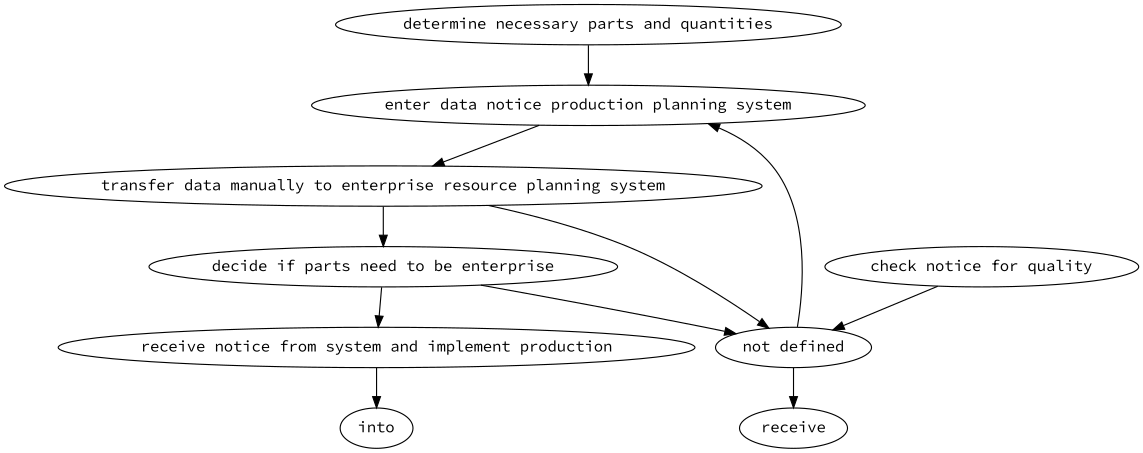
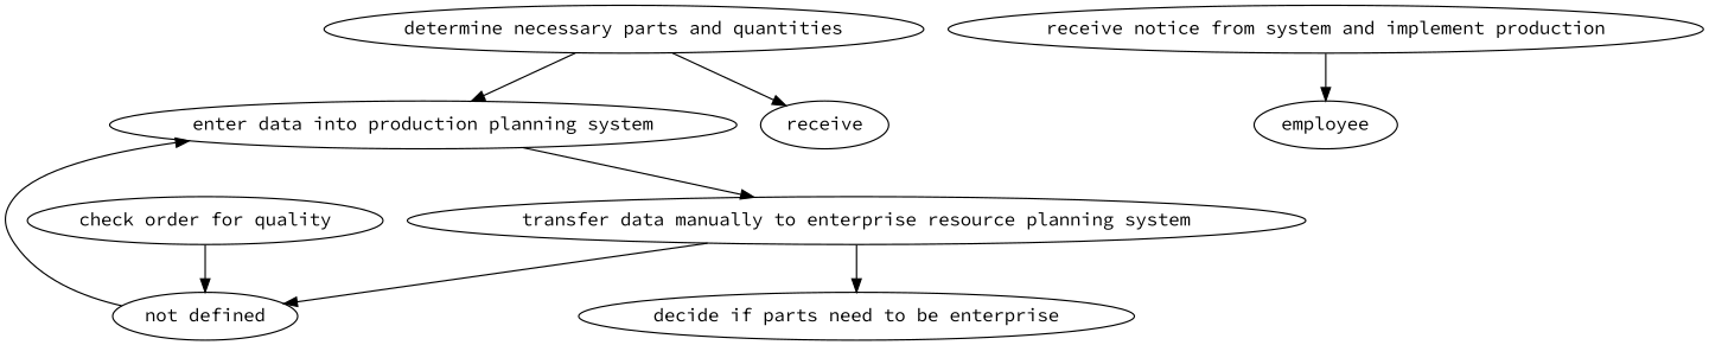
  strict digraph {
    fontname="Source Code Pro"
    node [fontname="Source Code Pro"]
    edge [attrs="{'type': 'actor performer', 'label': 'actor performer'}" fontname="Source Code Pro"]
    "determine necessary parts and quantities" [attrs="{'type': 'Activity', 'label': 'determine necessary parts and quantities'}"]
-   "enter data into production planning system" [attrs="{'type': 'Activity', 'label': 'enter data into production planning system'}" label="enter data notice production planning system"]
+   "enter data into production planning system" [attrs="{'type': 'Activity', 'label': 'enter data into production planning system'}"]
    n3 [attrs="{'type': 'Actor', 'label': 'masters'}" label=receive]
    "transfer data manually to enterprise resource planning system" [attrs="{'type': 'Activity', 'label': 'transfer data manually to enterprise resource planning system'}"]
    "not defined" [attrs="{'type': 'Actor', 'label': 'not defined'}"]
    n6 [attrs="{'type': 'Activity', 'label': 'decide if parts need to be procured'}" label="decide if parts need to be enterprise"]
    "receive notice from system and implement production" [attrs="{'type': 'Activity', 'label': 'receive notice from system and implement production'}"]
-   employee [attrs="{'type': 'Actor', 'label': 'employee'}" label=into]
-   "check order for quality" [attrs="{'type': 'Activity', 'label': 'check order for quality'}" label="check notice for quality"]
+   employee [attrs="{'type': 'Actor', 'label': 'employee'}"]
+   "check order for quality" [attrs="{'type': 'Activity', 'label': 'check order for quality'}"]
    "determine necessary parts and quantities" -> "enter data into production planning system" [attrs="{'type': 'flow', 'label': 'flow'}"]
-   "not defined" -> n3
+   "determine necessary parts and quantities" -> n3
    "enter data into production planning system" -> "transfer data manually to enterprise resource planning system" [attrs="{'type': 'flow', 'label': 'flow'}"]
    "transfer data manually to enterprise resource planning system" -> "not defined"
    "transfer data manually to enterprise resource planning system" -> n6 [attrs="{'type': 'flow', 'label': 'flow'}"]
    "not defined" -> "enter data into production planning system"
-   n6 -> "not defined"
-   n6 -> "receive notice from system and implement production" [attrs="{'type': 'flow', 'label': 'flow'}"]
    "receive notice from system and implement production" -> employee
    "check order for quality" -> "not defined"
  }
